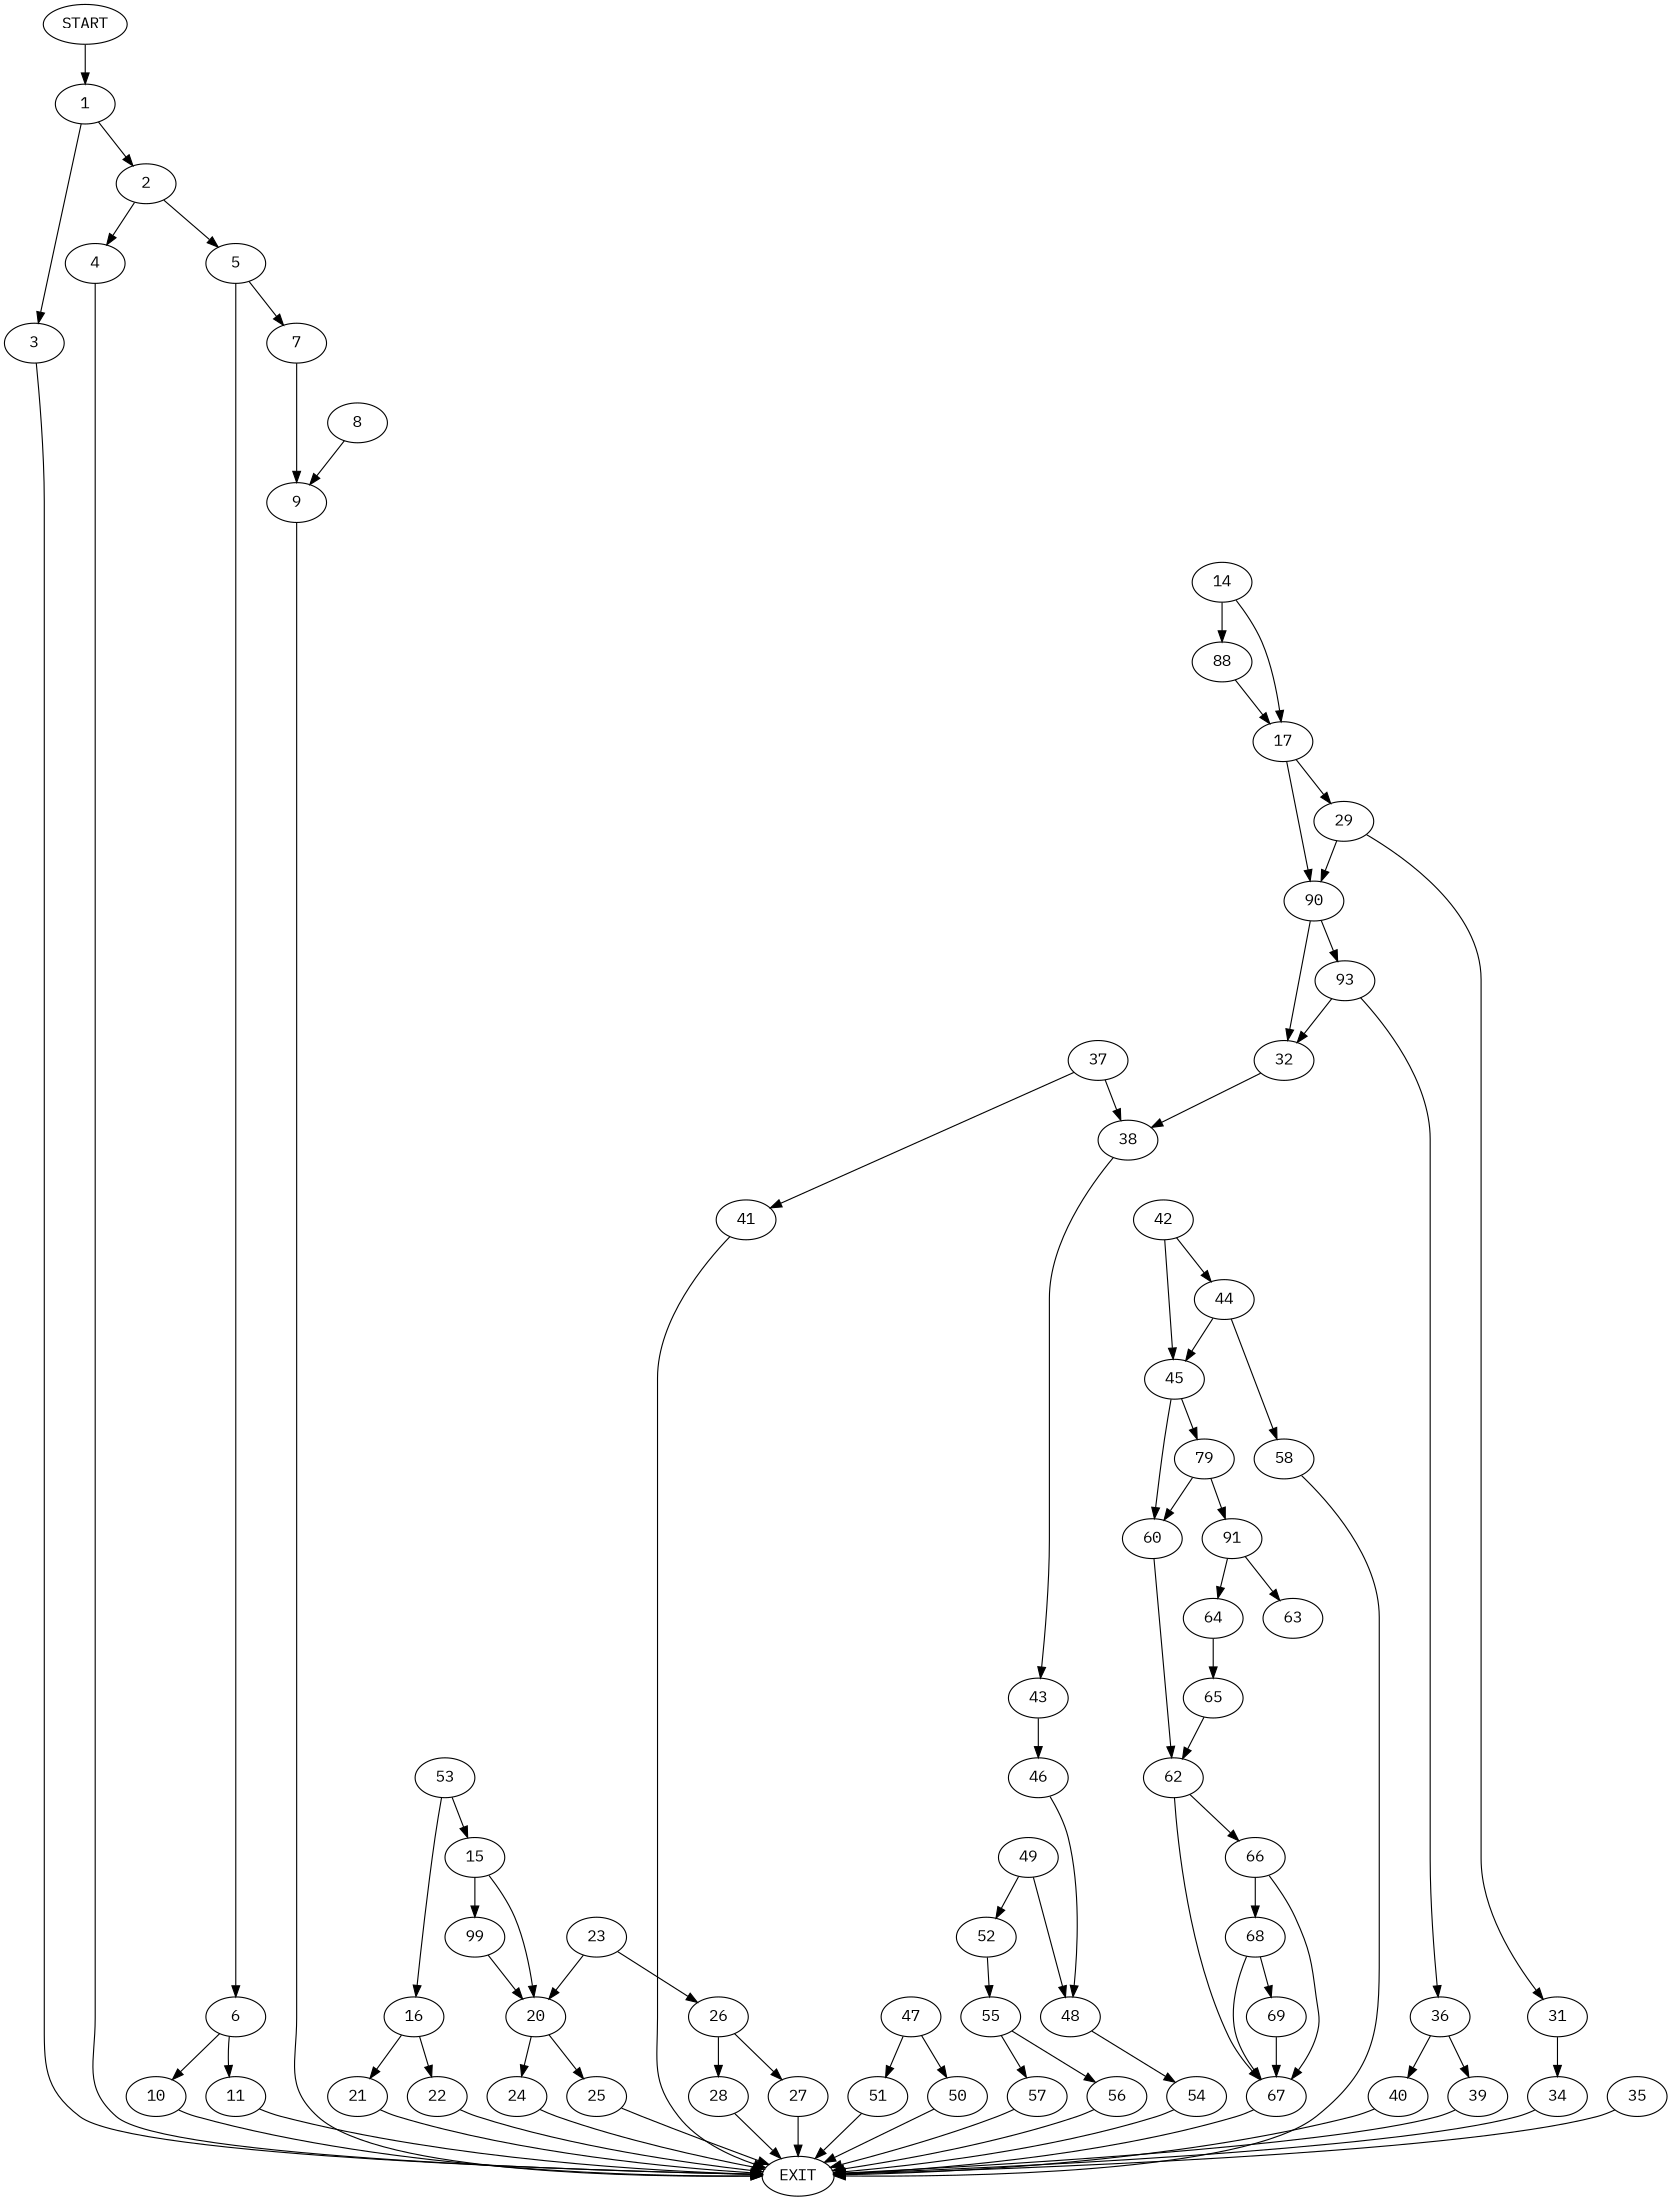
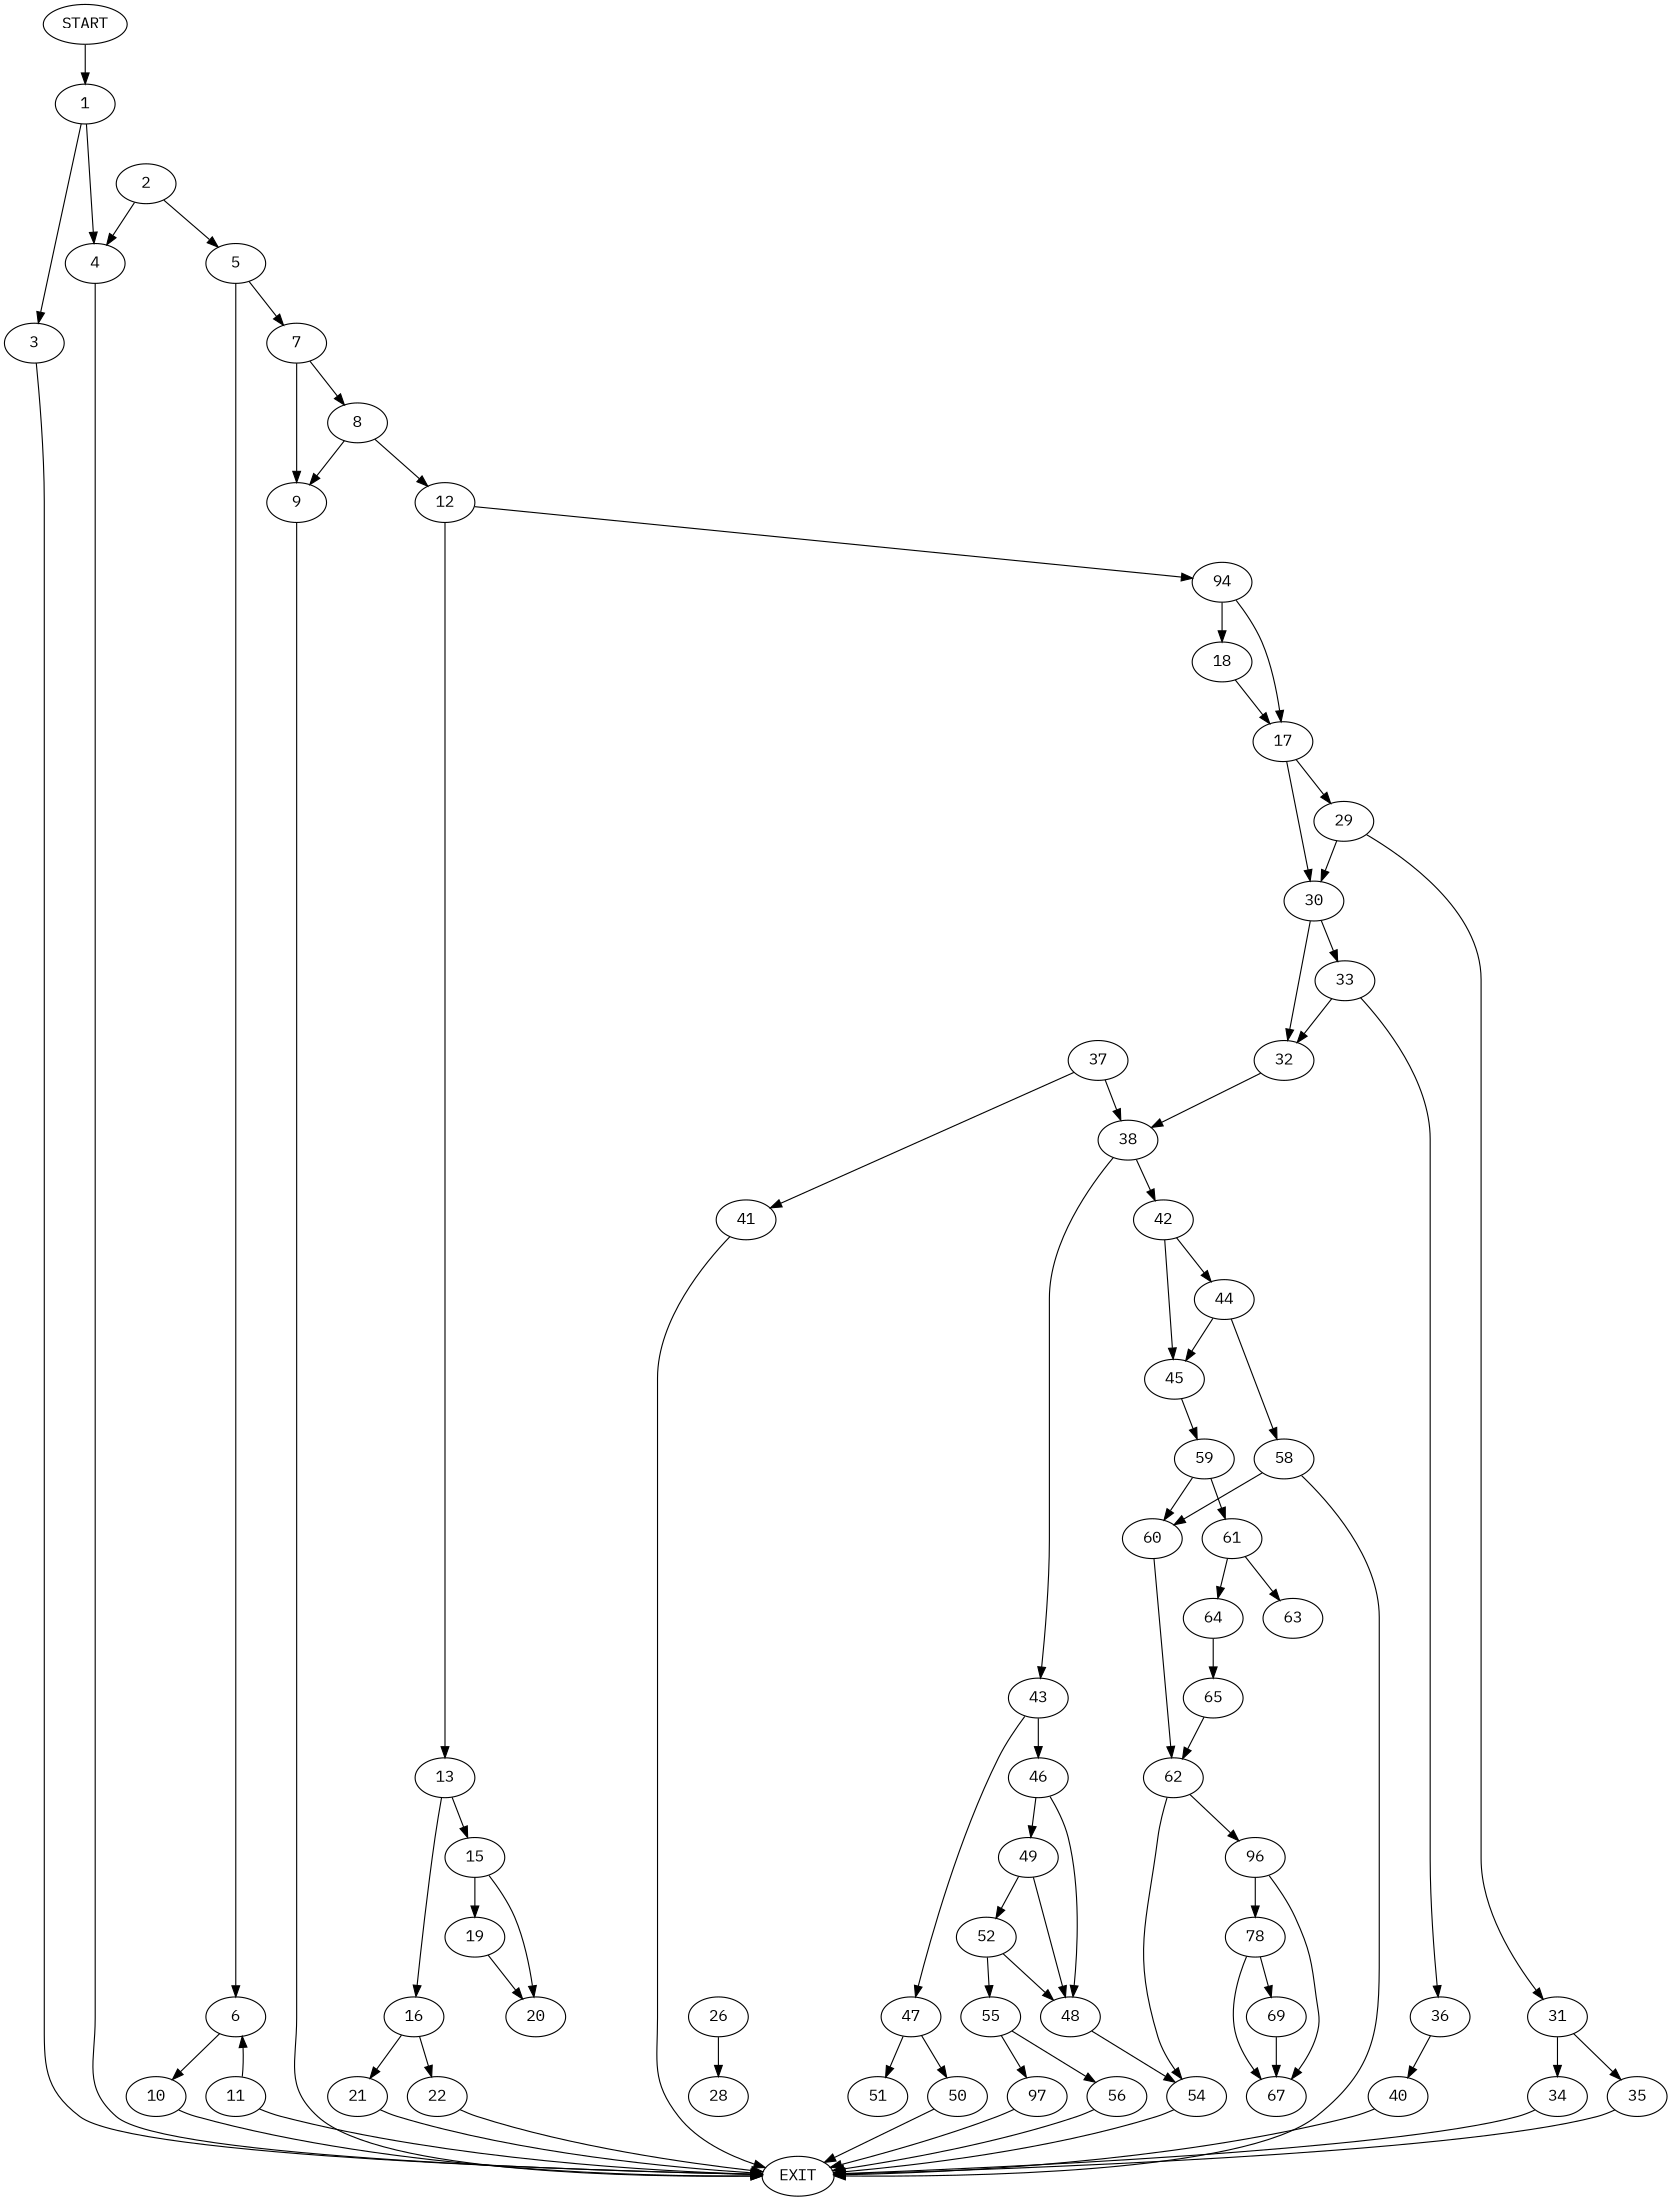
  digraph {
    fontname="IBM Plex Mono"
    node [fontname="IBM Plex Mono"]
    edge [fontname="IBM Plex Mono"]
    n1 [label=START]
    1
    2
    3
    n5 [label=EXIT]
    4
    5
    6
    7
    10
    11
    8
    9
-   13 [label=53]
-   14
+   12
+   13
+   14 [label=94]
    15
    16
    17
-   18 [label=88]
-   19 [label=99]
+   18
+   19
    20
    21
    22
    29
-   30 [label=90]
-   24
-   25
+   30
    31
    32
-   33 [label=93]
-   23
+   33
    26
-   27
    28
    34
    35
    38
    36
    37
    41
    42
    43
-   39
    40
    44
    45
    46
    47
    58
-   59 [label=79]
+   59
    60
    48
    49
    50
    51
-   61 [label=91]
+   61
    62
    54
    52
    55
    56
-   57
+   57 [label=97]
    63
    64
-   66
+   66 [label=96]
    67
    65
-   68
+   68 [label=78]
    69
    n1 -> 1
-   1 -> 2
+   1 -> 4
    1 -> 3
    2 -> 4
    2 -> 5
    3 -> n5
    4 -> n5
    5 -> 6
    5 -> 7
    6 -> 10
-   6 -> 11
+   11 -> 6
+   7 -> 8
    7 -> 9
    10 -> n5
    11 -> n5
    8 -> 9
+   8 -> 12
    9 -> n5
+   12 -> 13
+   12 -> 14
    13 -> 15
    13 -> 16
    14 -> 17
    14 -> 18
    15 -> 19
    15 -> 20
    16 -> 21
    16 -> 22
    17 -> 29
    17 -> 30
    18 -> 17
    19 -> 20
-   20 -> 24
-   20 -> 25
    21 -> n5
    22 -> n5
    29 -> 30
    29 -> 31
    30 -> 32
    30 -> 33
-   24 -> n5
-   25 -> n5
    31 -> 34
+   31 -> 35
    32 -> 38
    33 -> 32
    33 -> 36
-   23 -> 20
-   23 -> 26
-   26 -> 27
    26 -> 28
-   27 -> n5
-   28 -> n5
    34 -> n5
    35 -> n5
+   38 -> 42
    38 -> 43
-   36 -> 39
    36 -> 40
    37 -> 38
    37 -> 41
    41 -> n5
    42 -> 44
    42 -> 45
    43 -> 46
-   39 -> n5
+   43 -> 47
    40 -> n5
    44 -> 45
    44 -> 58
    45 -> 59
-   45 -> 60
+   58 -> 60
    46 -> 48
+   46 -> 49
    47 -> 50
    47 -> 51
    58 -> n5
    59 -> 60
    59 -> 61
    60 -> 62
    48 -> 54
    49 -> 48
    49 -> 52
    50 -> n5
-   51 -> n5
    61 -> 63
    61 -> 64
    62 -> 66
-   62 -> 67
+   62 -> 54
    54 -> n5
+   52 -> 48
    52 -> 55
    55 -> 56
    55 -> 57
    56 -> n5
    57 -> n5
    64 -> 65
    66 -> 67
    66 -> 68
-   67 -> n5
    65 -> 62
    68 -> 67
    68 -> 69
    69 -> 67
  }
